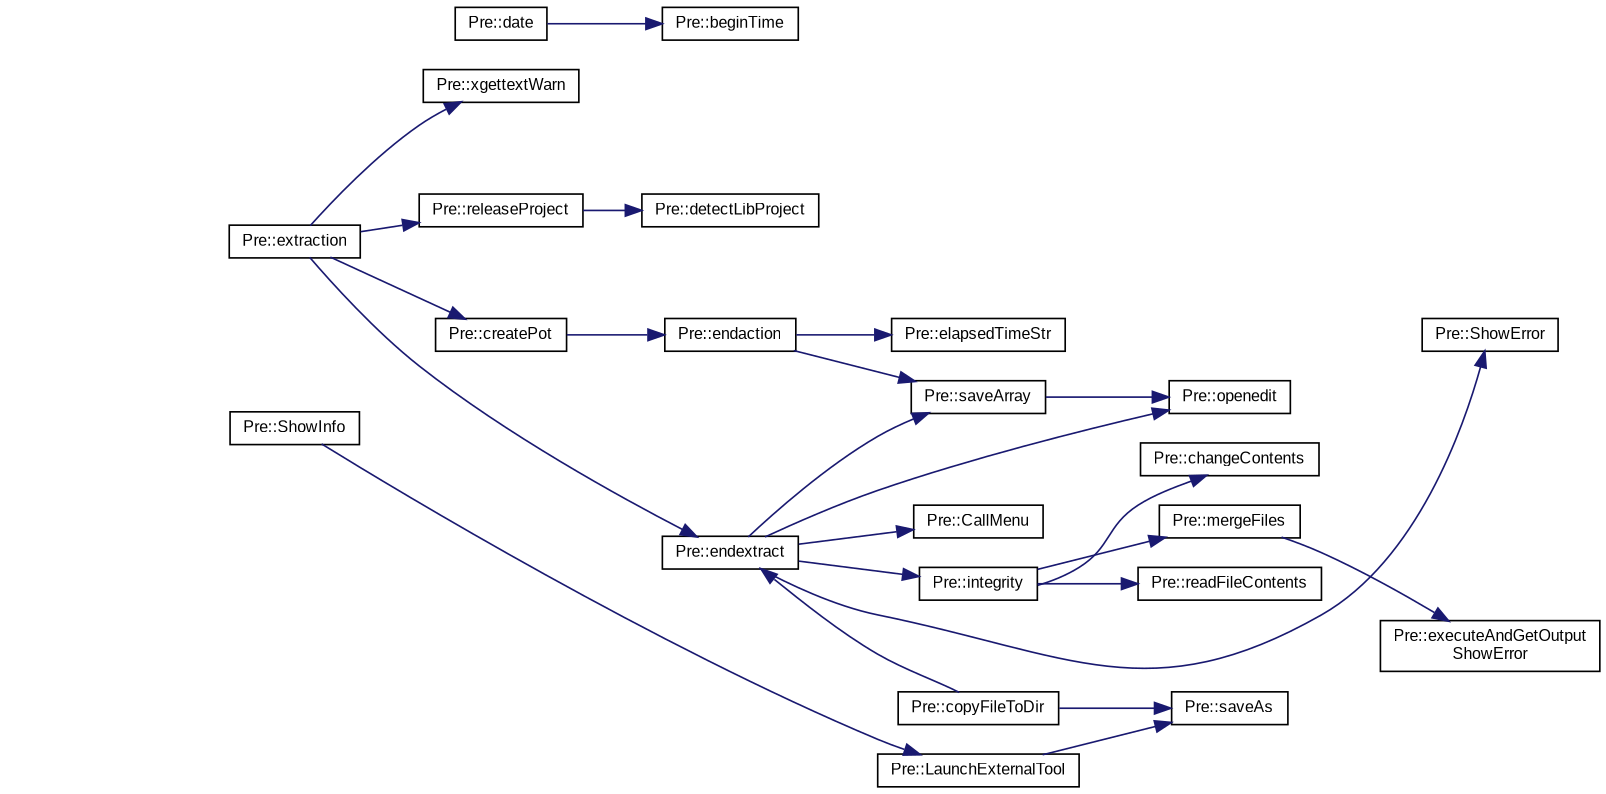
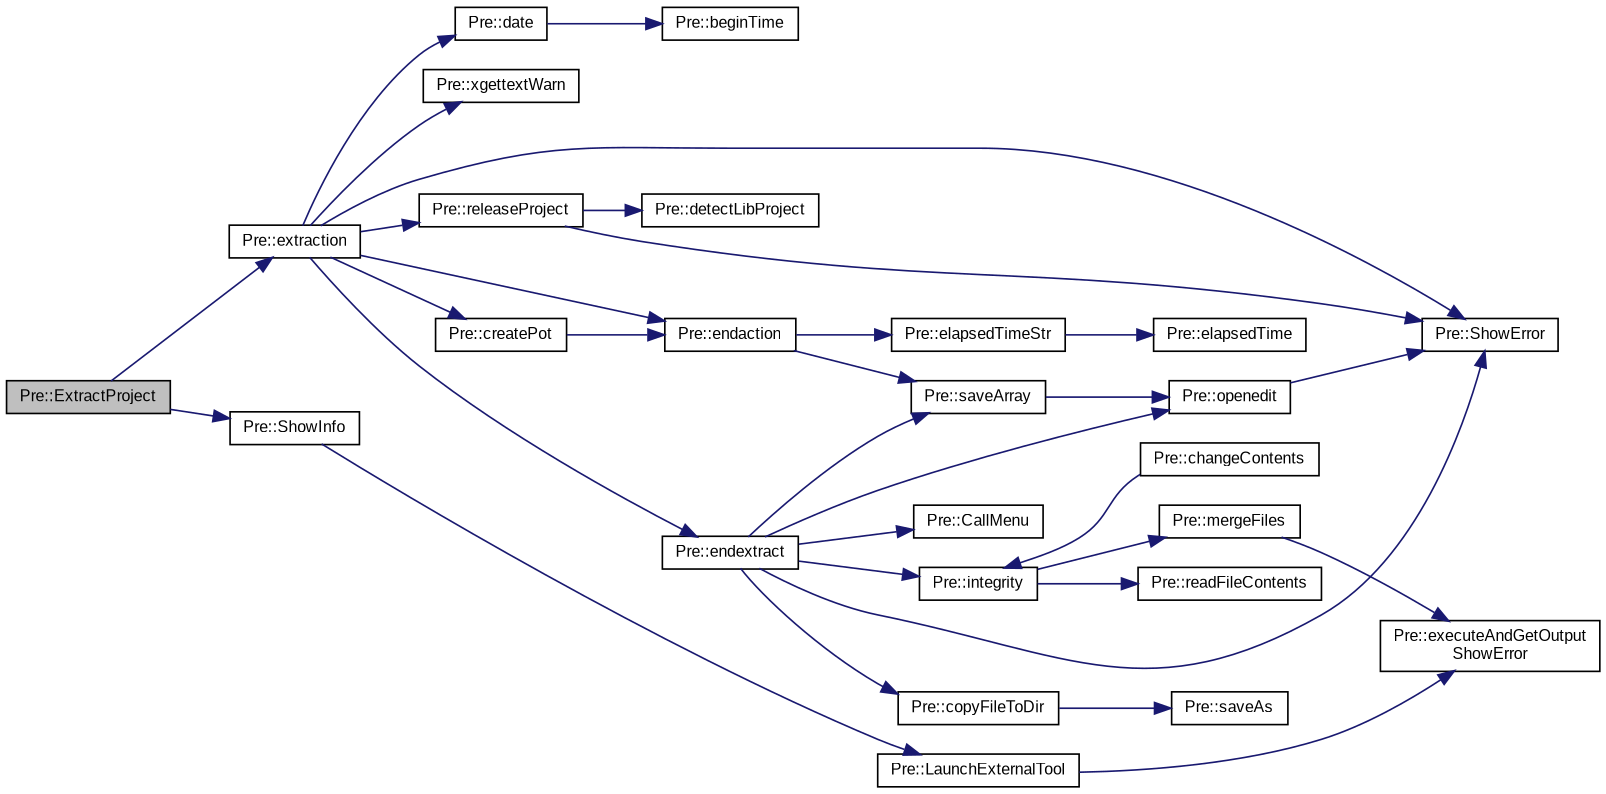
  digraph {
    fontname="Liberation Sans"
    rankdir=LR
    node [color=black fillcolor=white fontname="Liberation Sans" fontsize=10 shape=record style=filled]
    edge [color=midnightblue fontname="Liberation Sans" fontsize=10 labelfontname=Helvetica labelfontsize=10 style=solid]
+   n1 [fillcolor=grey75 fontcolor=black height=0.2 label="Pre::ExtractProject" width=0.4]
    n2 [height=0.2 label="Pre::extraction" width=0.4]
    n3 [height=0.2 label="Pre::ShowInfo" width=0.4]
    n4 [height=0.2 label="Pre::releaseProject" width=0.4]
    n5 [height=0.2 label="Pre::ShowError" width=0.4]
    n6 [height=0.2 label="Pre::date" width=0.4]
    n7 [height=0.2 label="Pre::createPot" width=0.4]
    n8 [height=0.2 label="Pre::endaction" width=0.4]
    n9 [height=0.2 label="Pre::xgettextWarn" width=0.4]
    n10 [height=0.2 label="Pre::endextract" width=0.4]
    n11 [height=0.2 label="Pre::LaunchExternalTool" width=0.4]
    n12 [height=0.2 label="Pre::detectLibProject" width=0.4]
    n13 [height=0.2 label="Pre::beginTime" width=0.4]
    n14 [height=0.2 label="Pre::saveArray" width=0.4]
    n15 [height=0.2 label="Pre::elapsedTimeStr" width=0.4]
    n16 [height=0.2 label="Pre::openedit" width=0.4]
    n17 [height=0.2 label="Pre::integrity" width=0.4]
    n18 [height=0.2 label="Pre::CallMenu" width=0.4]
    n19 [height=0.2 label="Pre::copyFileToDir" width=0.4]
+   n20 [height=0.2 label="Pre::elapsedTime" width=0.4]
    n21 [height=0.2 label="Pre::readFileContents" width=0.4]
    n22 [height=0.2 label="Pre::changeContents" width=0.4]
    n23 [height=0.2 label="Pre::mergeFiles" width=0.4]
    n24 [height=0.2 label="Pre::executeAndGetOutput\lShowError" width=0.4]
    n25 [height=0.2 label="Pre::saveAs" width=0.4]
+   n1 -> n2
+   n1 -> n3
    n2 -> n4
+   n2 -> n5
+   n2 -> n6
    n2 -> n7
+   n2 -> n8
    n2 -> n9
    n2 -> n10
    n3 -> n11
+   n4 -> n5
    n4 -> n12
    n6 -> n13
    n7 -> n8
    n8 -> n14
    n8 -> n15
    n10 -> n5
    n10 -> n14
    n10 -> n16
    n10 -> n17
    n10 -> n18
-   n19 -> n10
-   n11 -> n25
+   n10 -> n19
+   n11 -> n24
    n14 -> n16
+   n15 -> n20
+   n16 -> n5
    n17 -> n21
-   n17 -> n22
+   n22 -> n17
    n17 -> n23
    n19 -> n25
    n23 -> n24
  }
